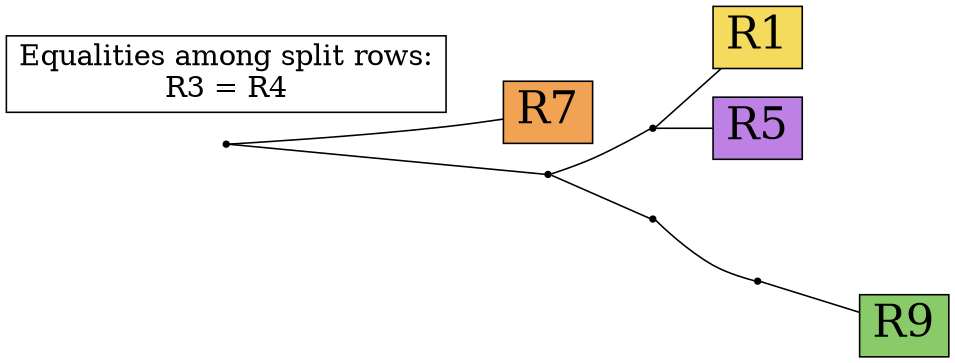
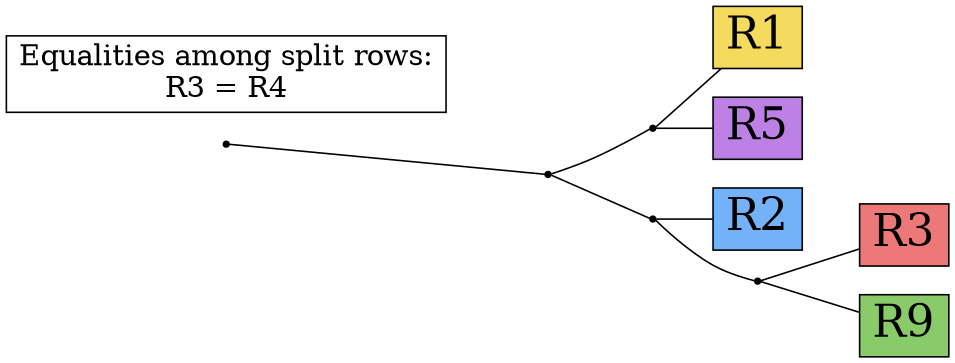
  digraph {
    rankdir=LR
    node [fillcolor=black fontsize=28 shape=box style=filled]
    edge [arrowhead=none]
+   n1 [fillcolor="#73B2F9" label=R2]
+   n2 [fillcolor="#EC7877" label=R3]
    n3 [fillcolor="#8ACB69" label=R9]
    n4 [fillcolor="#F5DB5D" label=R1]
    n5 [fillcolor="#BD80E5" label=R5]
-   n6 [fillcolor="#F2A253" label=R7]
    n7 [fontsize=18 label="Equalities among split rows:\nR3 = R4\n" fillcolor="" style=""]
    Int0 [shape=point fontsize=""]
    Int1 [shape=point fontsize=""]
    Int2 [shape=point fontsize=""]
    Int3 [shape=point fontsize=""]
    Int4 [shape=point fontsize=""]
    Int0 -> n4
    Int0 -> n5
+   Int1 -> n2
    Int1 -> n3
+   Int2 -> n1
    Int2 -> Int1
    Int3 -> Int0
    Int3 -> Int2
-   Int4 -> n6
    Int4 -> Int3
  }
